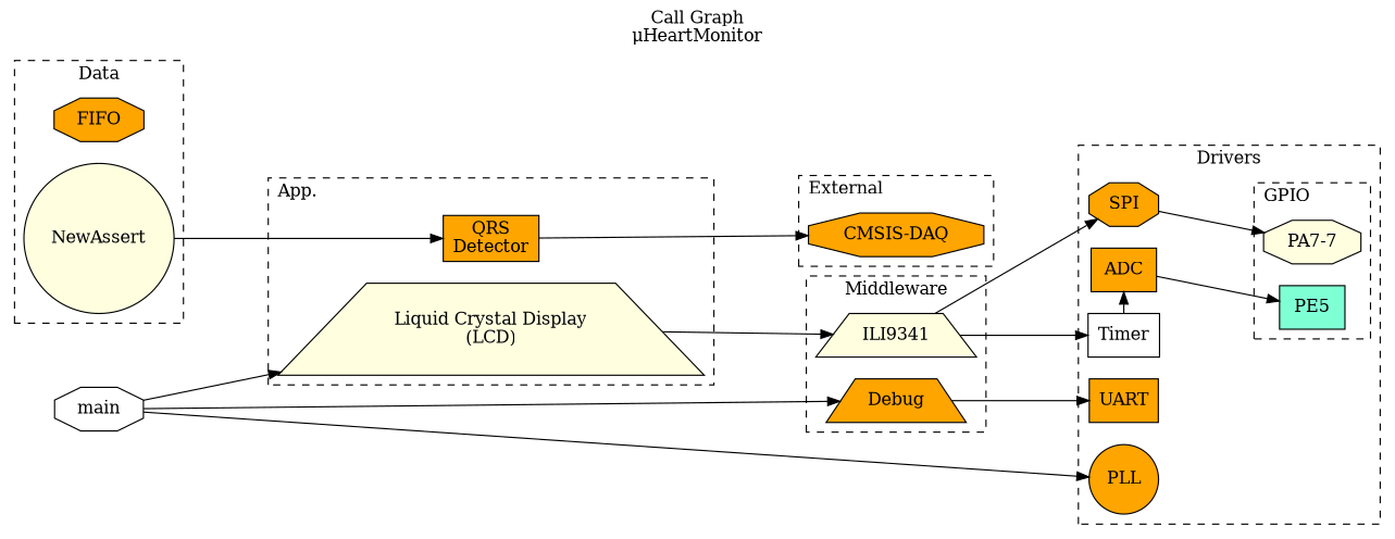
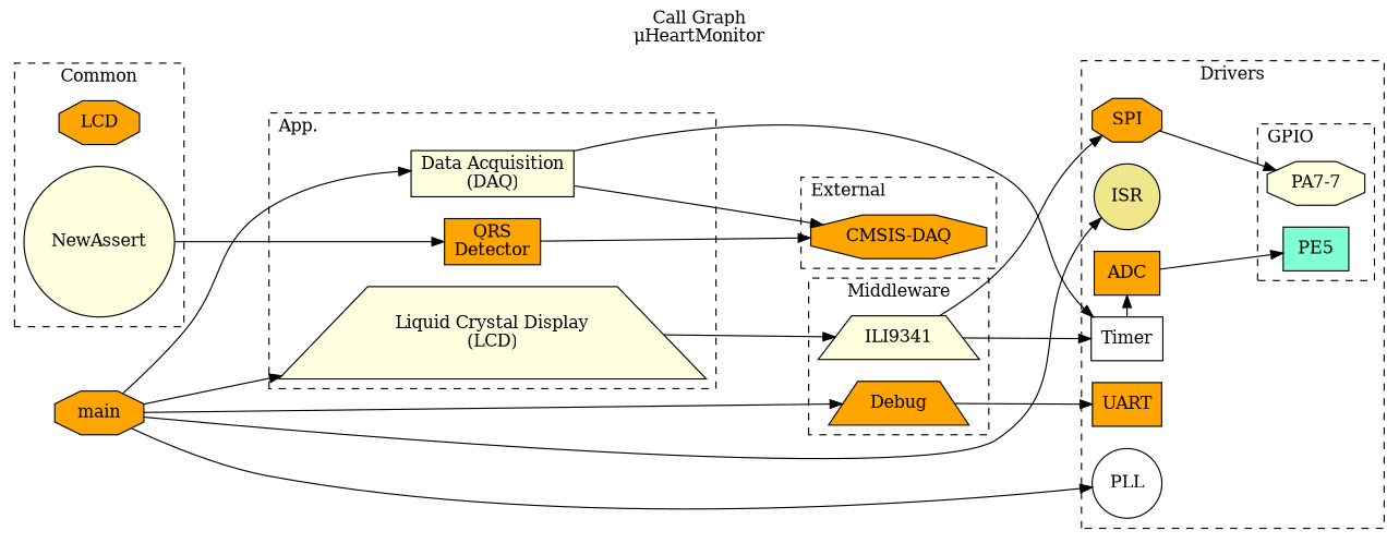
  digraph {
    label="Call Graph\nμHeartMonitor"
    labelloc=t
    newrank=true
    rankdir=LR
    ranksep=1.2
    node [fillcolor=orange shape=box style=filled]
-   main [fillcolor=white shape=octagon]
+   main [shape=octagon]
    n2 [fillcolor=lightyellow label="Liquid Crystal Display\n(LCD)" shape=trapezium]
    n3 [label="QRS\nDetector"]
+   n4 [fillcolor=lightyellow label="Data Acquisition\n(DAQ)"]
    ILI9341 [fillcolor=lightyellow shape=trapezium]
    Debug [shape=trapezium]
+   ISR [fillcolor=khaki shape=circle]
    SPI [shape=octagon]
    Timer [fillcolor=white]
    ADC
    UART
-   PLL [shape=circle]
+   PLL [fillcolor=white shape=circle]
    PE5 [fillcolor=aquamarine]
    n14 [fillcolor=lightyellow label="PA7-7" shape=octagon]
    n15 [label="CMSIS-DAQ" shape=octagon]
-   FIFO [shape=octagon]
+   FIFO [shape=octagon label=LCD]
    NewAssert [fillcolor=lightyellow shape=circle]
    subgraph sub_1 {
      rank=source
      main
    }
    subgraph sub_2 {
      rank=same
      n2
      n3
+     n4
    }
    subgraph sub_3 {
      rank=same
      ILI9341
      Debug
    }
    subgraph cluster_4 {
      label=External
      labeljust=l
      style=dashed
      n15
    }
    subgraph sub_5 {
      rank=same
+     ISR
      SPI
      Timer
      ADC
      UART
      PLL
    }
    subgraph sub_6 {
      rank=same
      PE5
      n14
    }
    subgraph cluster_7 {
      label=Middleware
      labeljust=c
      style=dashed
      ILI9341
      Debug
    }
    subgraph cluster_8 {
      label="App."
      labeljust=l
      style=dashed
      n2
      n3
+     n4
    }
    subgraph cluster_9 {
-     label=Data
+     label=Common
      labeljust=c
      style=dashed
      FIFO
      NewAssert
    }
    subgraph cluster_10 {
      label=Drivers
      labeljust=c
      style=dashed
+     ISR
      SPI
      Timer
      ADC
      UART
      PLL
      subgraph cluster_11 {
        label=GPIO
        labeljust=l
        style=dashed
        PE5
        n14
      }
    }
    main -> n2
+   main -> n4
    main -> Debug
+   main -> ISR
    main -> PLL
    n2 -> ILI9341
    n3 -> n15
+   n4 -> Timer
+   n4 -> n15
    ILI9341 -> SPI
    ILI9341 -> Timer
    Debug -> UART
    SPI -> n14
    Timer -> ADC
    ADC -> PE5
    NewAssert -> n3
  }
